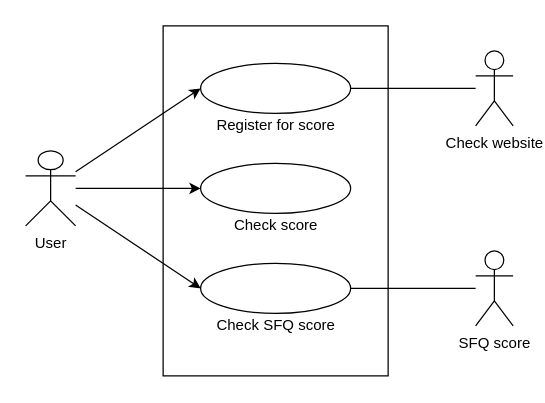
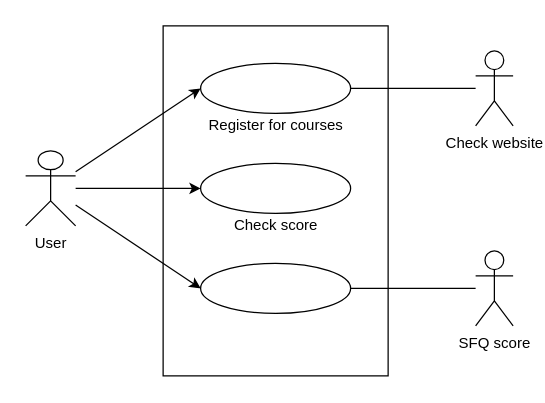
  <mxCell id="0" />
  <mxCell id="1" parent="0" />
  <mxCell id="2" value="" style="rounded=0;whiteSpace=wrap;html=1;fillColor=none;" vertex="1" parent="1"><mxGeometry x="130" y="20" width="180" height="280" as="geometry" /></mxCell>
  <mxCell id="3" value="" style="group" vertex="1" connectable="0" parent="1"><mxGeometry x="160" y="50" width="120" height="60" as="geometry" /></mxCell>
  <mxCell id="4" value="" style="ellipse;whiteSpace=wrap;html=1;" vertex="1" parent="3"><mxGeometry width="120" height="40" as="geometry" /></mxCell>
- <mxCell id="5" value="Register for score" style="text;html=1;align=center;verticalAlign=middle;resizable=0;points=[];autosize=1;" vertex="1" parent="3"><mxGeometry y="40" width="120" height="20" as="geometry" /></mxCell>
+ <mxCell id="5" value="Register for courses" style="text;html=1;align=center;verticalAlign=middle;resizable=0;points=[];autosize=1;" vertex="1" parent="3"><mxGeometry y="40" width="120" height="20" as="geometry" /></mxCell>
  <mxCell id="6" value="" style="group" vertex="1" connectable="0" parent="1"><mxGeometry x="160" y="210" width="120" height="60" as="geometry" /></mxCell>
  <mxCell id="7" value="" style="ellipse;whiteSpace=wrap;html=1;" vertex="1" parent="6"><mxGeometry width="120" height="40" as="geometry" /></mxCell>
- <mxCell id="8" value="Check SFQ score" style="text;html=1;align=center;verticalAlign=middle;resizable=0;points=[];autosize=1;" vertex="1" parent="6"><mxGeometry x="5" y="40" width="110" height="20" as="geometry" /></mxCell>
  <mxCell id="9" style="rounded=0;orthogonalLoop=1;jettySize=auto;html=1;entryX=0;entryY=0.5;entryDx=0;entryDy=0;" edge="1" parent="1" source="12" target="4"><mxGeometry relative="1" as="geometry" /></mxCell>
  <mxCell id="10" style="edgeStyle=none;rounded=0;orthogonalLoop=1;jettySize=auto;html=1;entryX=0;entryY=0.5;entryDx=0;entryDy=0;" edge="1" parent="1" source="12" target="14"><mxGeometry relative="1" as="geometry" /></mxCell>
  <mxCell id="11" style="edgeStyle=none;rounded=0;orthogonalLoop=1;jettySize=auto;html=1;entryX=0;entryY=0.5;entryDx=0;entryDy=0;" edge="1" parent="1" source="12" target="7"><mxGeometry relative="1" as="geometry" /></mxCell>
  <mxCell id="12" value="User" style="shape=umlActor;verticalLabelPosition=bottom;labelBackgroundColor=#ffffff;verticalAlign=top;html=1;outlineConnect=0;fillColor=none;" vertex="1" parent="1"><mxGeometry x="20" y="120" width="40" height="60" as="geometry" /></mxCell>
  <mxCell id="13" value="" style="group" vertex="1" connectable="0" parent="1"><mxGeometry x="160" y="130" width="120" height="60" as="geometry" /></mxCell>
  <mxCell id="14" value="" style="ellipse;whiteSpace=wrap;html=1;" vertex="1" parent="13"><mxGeometry width="120" height="40" as="geometry" /></mxCell>
  <mxCell id="15" value="Check score" style="text;html=1;align=center;verticalAlign=middle;resizable=0;points=[];autosize=1;" vertex="1" parent="13"><mxGeometry x="10" y="40" width="100" height="20" as="geometry" /></mxCell>
  <mxCell id="16" style="edgeStyle=none;rounded=0;orthogonalLoop=1;jettySize=auto;html=1;entryX=1;entryY=0.5;entryDx=0;entryDy=0;endArrow=none;endFill=0;" edge="1" parent="1" source="17" target="4"><mxGeometry relative="1" as="geometry" /></mxCell>
  <mxCell id="17" value="Check website" style="shape=umlActor;verticalLabelPosition=bottom;labelBackgroundColor=#ffffff;verticalAlign=top;html=1;outlineConnect=0;fillColor=none;" vertex="1" parent="1"><mxGeometry x="380" y="40" width="30" height="60" as="geometry" /></mxCell>
  <mxCell id="18" style="edgeStyle=none;rounded=0;orthogonalLoop=1;jettySize=auto;html=1;entryX=1;entryY=0.5;entryDx=0;entryDy=0;endArrow=none;endFill=0;" edge="1" parent="1" source="19" target="7"><mxGeometry relative="1" as="geometry" /></mxCell>
  <mxCell id="19" value="SFQ score" style="shape=umlActor;verticalLabelPosition=bottom;labelBackgroundColor=#ffffff;verticalAlign=top;html=1;outlineConnect=0;fillColor=none;" vertex="1" parent="1"><mxGeometry x="380" y="200" width="30" height="60" as="geometry" /></mxCell>
